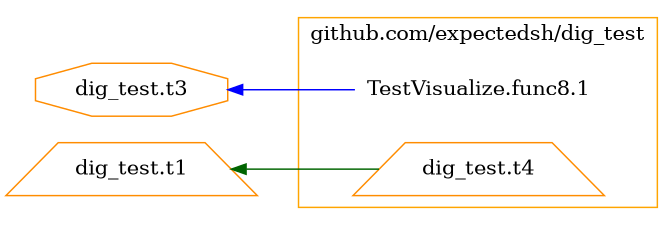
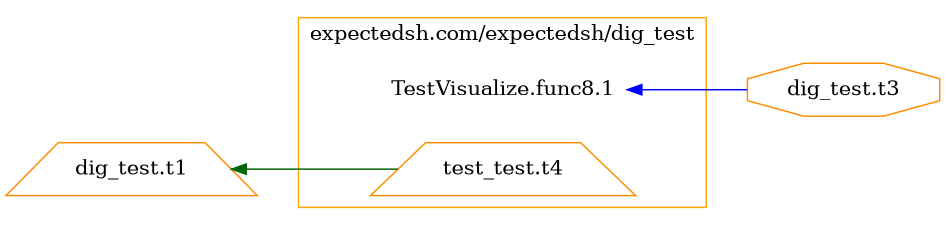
  digraph {
    compound=true
    rankdir=RL
    node [color=darkorange shape=trapezium]
    n1 [color=gray40 label="TestVisualize.func8.1" shape=plaintext]
-   n2 [label="dig_test.t4"]
+   n2 [label="test_test.t4"]
    "dig_test.t3" [shape=octagon]
    "dig_test.t1"
    subgraph cluster_1 {
      color=orange
-     label="github.com/expectedsh/dig_test"
+     label="expectedsh.com/expectedsh/dig_test"
      n1
      n2
    }
-   n1 -> "dig_test.t3" [color=blue]
+   "dig_test.t3" -> n1 [color=blue]
    n2 -> "dig_test.t1" [color=darkgreen]
  }
